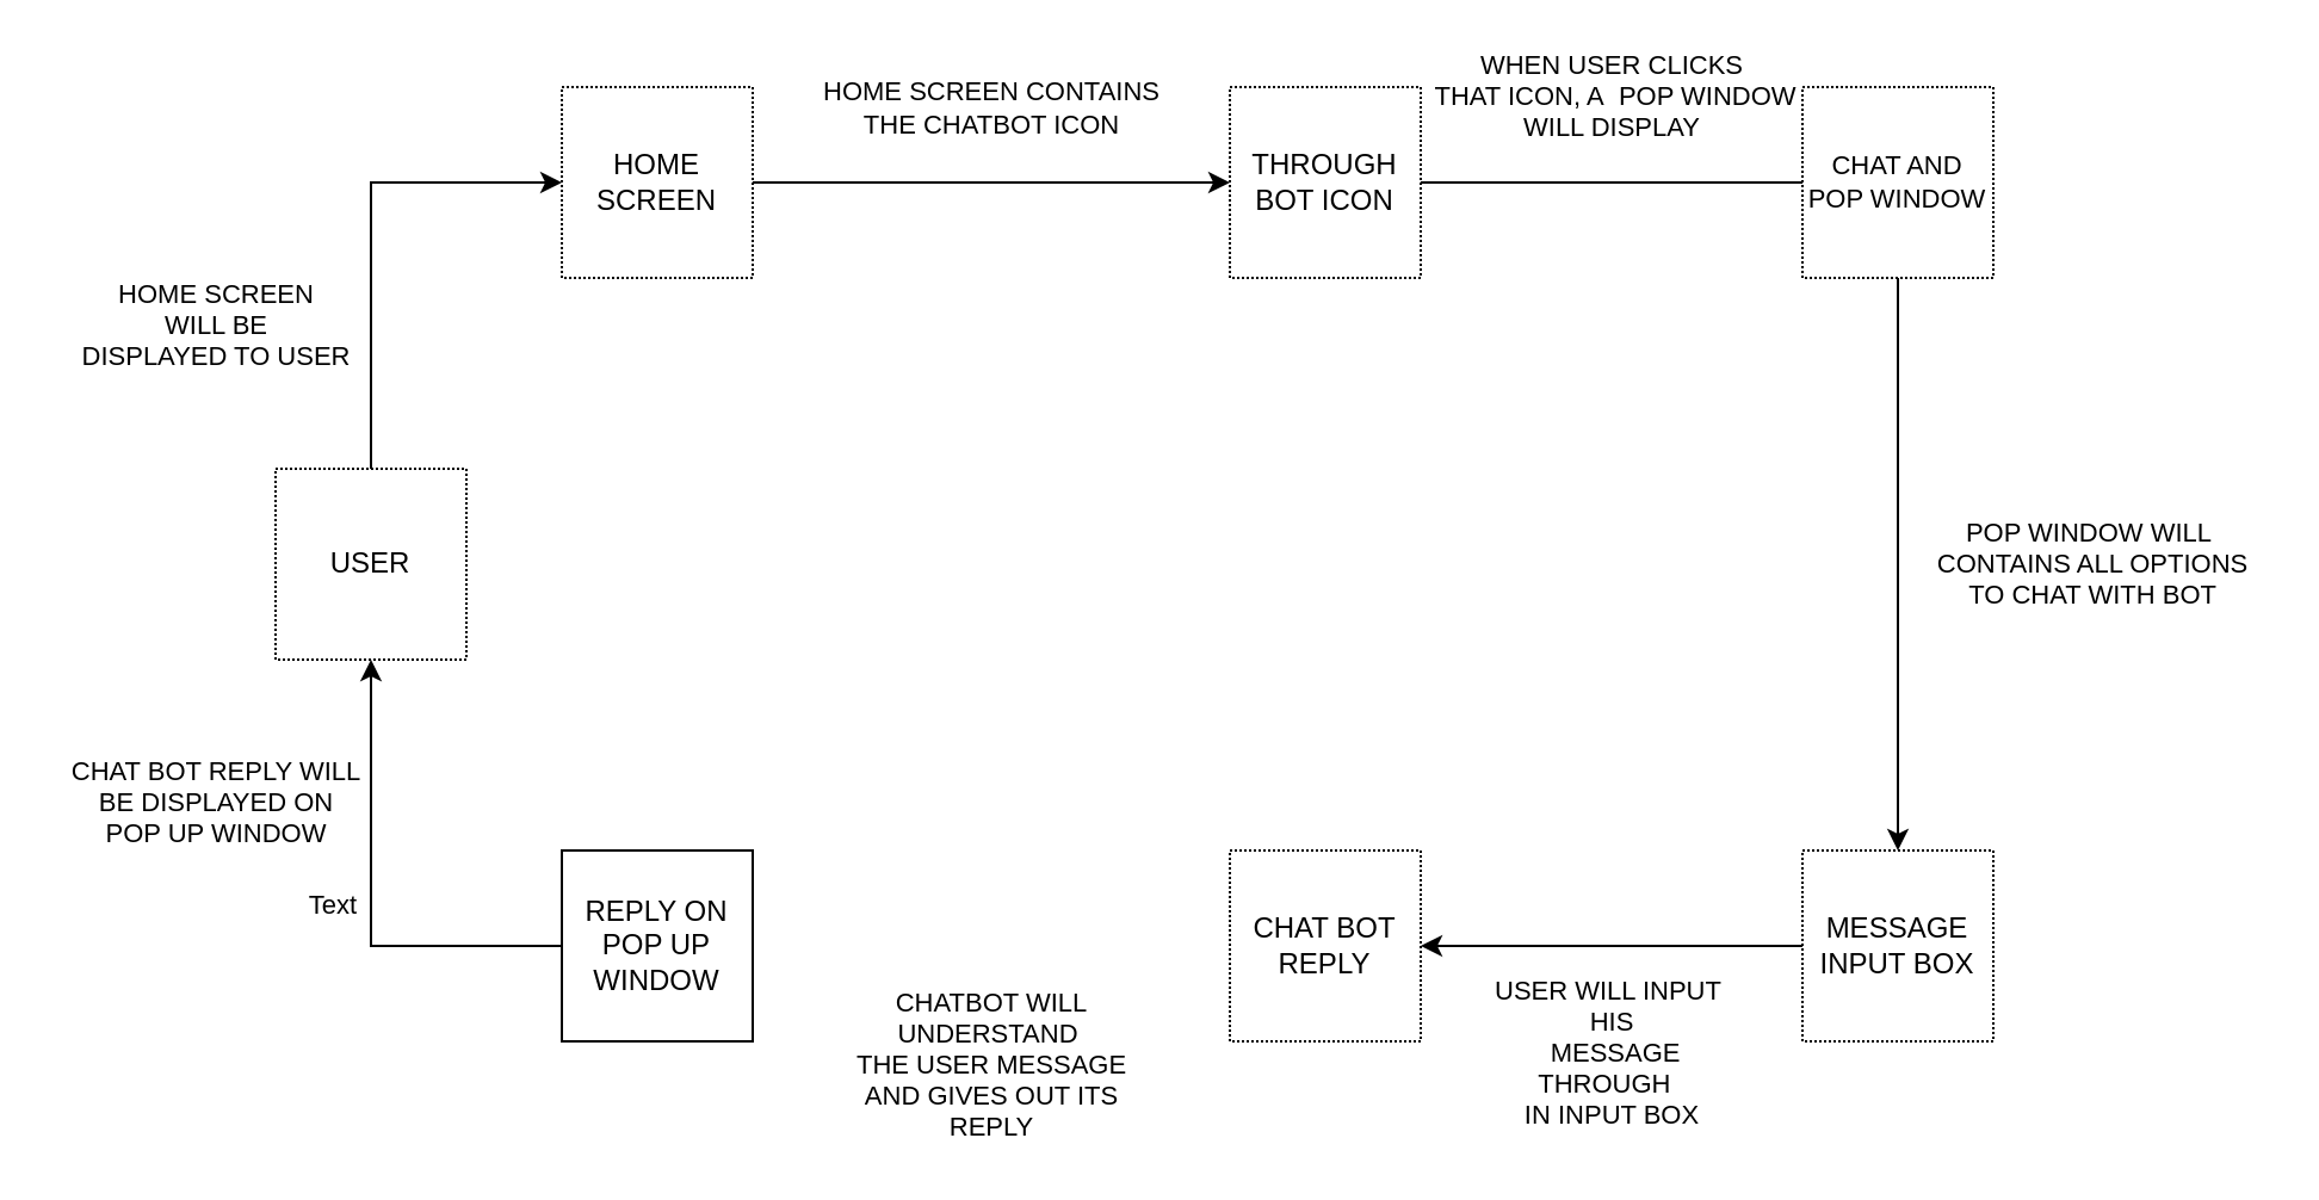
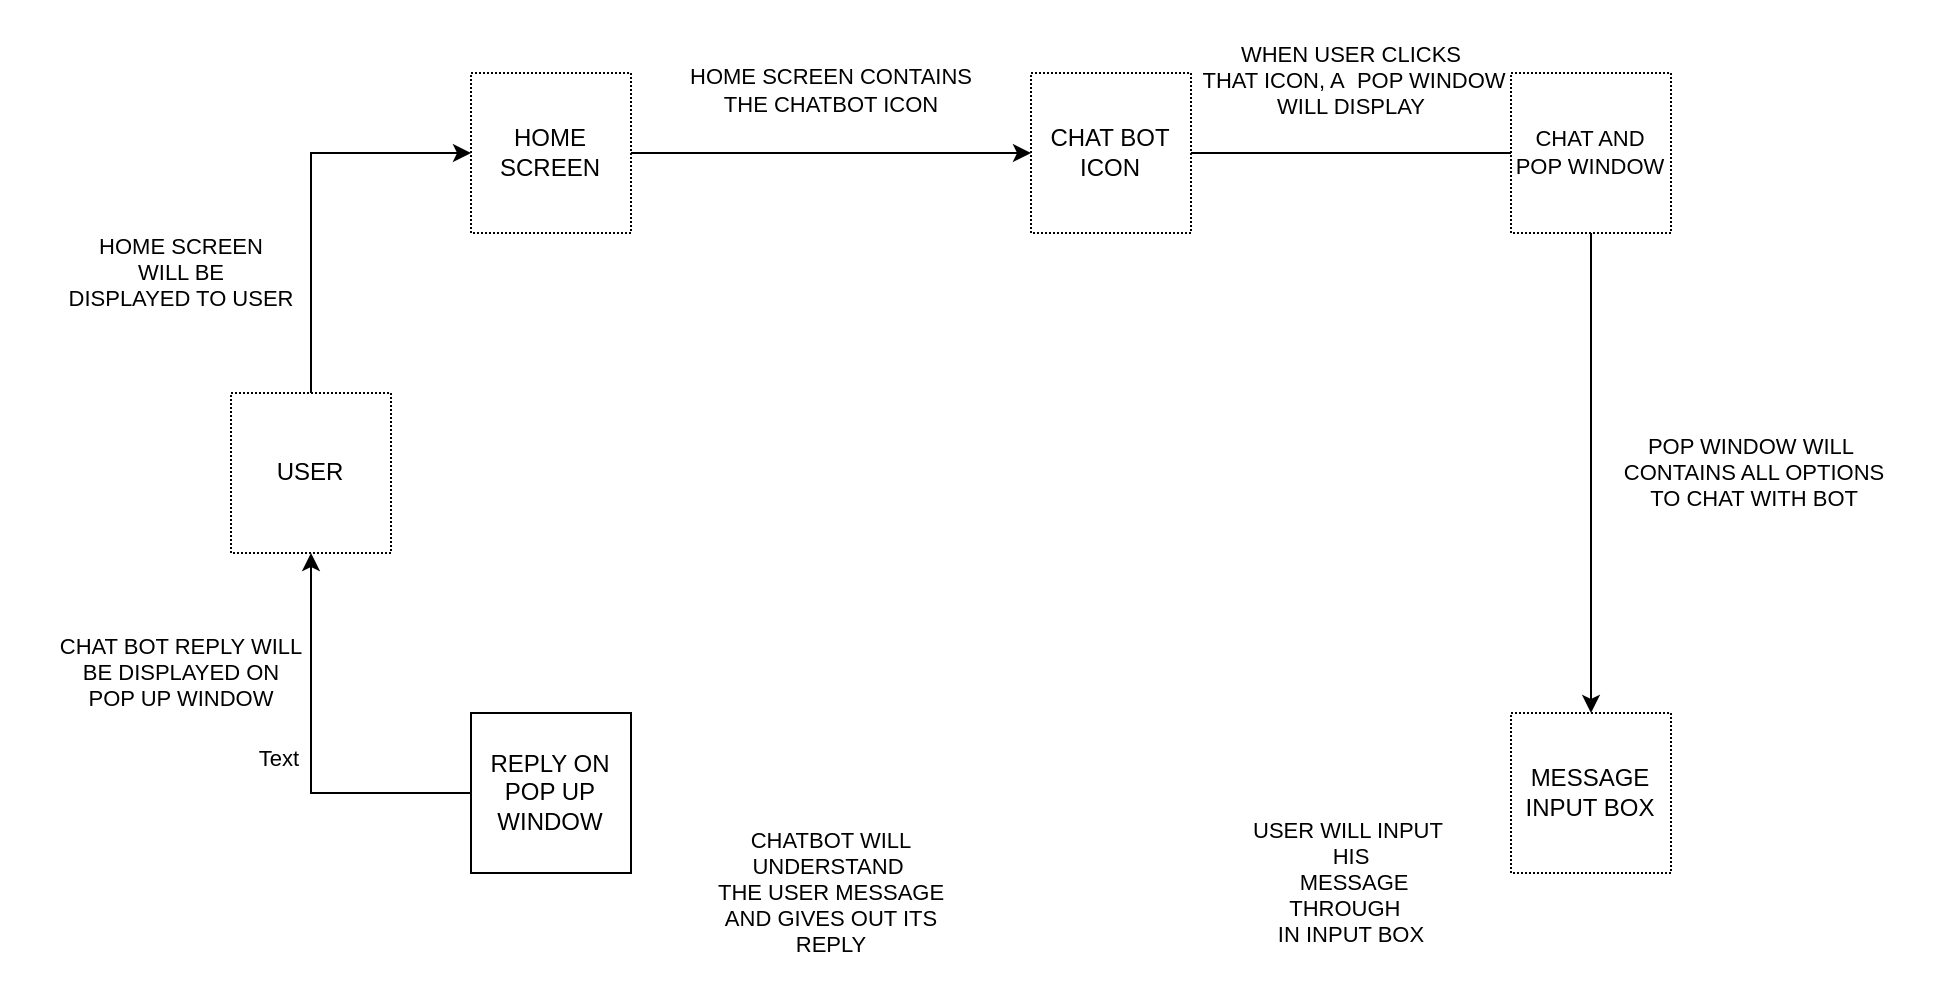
  <mxCell id="0" />
  <mxCell id="1" parent="0" />
  <mxCell id="2" style="edgeStyle=orthogonalEdgeStyle;rounded=0;orthogonalLoop=1;jettySize=auto;html=1;exitX=0.5;exitY=0;exitDx=0;exitDy=0;fontSize=12;entryX=0;entryY=0.5;entryDx=0;entryDy=0;" edge="1" parent="1" source="3" target="5"><mxGeometry relative="1" as="geometry"><mxPoint x="155" y="76" as="targetPoint" /></mxGeometry></mxCell>
  <mxCell id="3" value="USER" style="whiteSpace=wrap;html=1;aspect=fixed;dashed=1;dashPattern=1 1;fontSize=12;" vertex="1" parent="1"><mxGeometry x="115" y="196" width="80" height="80" as="geometry" /></mxCell>
  <mxCell id="4" style="edgeStyle=orthogonalEdgeStyle;rounded=0;orthogonalLoop=1;jettySize=auto;html=1;exitX=1;exitY=0.5;exitDx=0;exitDy=0;entryX=0;entryY=0.5;entryDx=0;entryDy=0;fontSize=12;" edge="1" parent="1" source="5" target="7"><mxGeometry relative="1" as="geometry" /></mxCell>
  <mxCell id="5" value="HOME SCREEN" style="whiteSpace=wrap;html=1;aspect=fixed;dashed=1;dashPattern=1 1;fontSize=12;" vertex="1" parent="1"><mxGeometry x="235" y="36" width="80" height="80" as="geometry" /></mxCell>
  <mxCell id="6" style="edgeStyle=orthogonalEdgeStyle;rounded=0;orthogonalLoop=1;jettySize=auto;html=1;exitX=1;exitY=0.5;exitDx=0;exitDy=0;entryX=0.5;entryY=0;entryDx=0;entryDy=0;fontSize=12;" edge="1" parent="1" source="7" target="9"><mxGeometry relative="1" as="geometry" /></mxCell>
- <mxCell id="7" value="THROUGH BOT ICON" style="whiteSpace=wrap;html=1;aspect=fixed;dashed=1;dashPattern=1 1;fontSize=12;" vertex="1" parent="1"><mxGeometry x="515" y="36" width="80" height="80" as="geometry" /></mxCell>
- <mxCell id="8" style="edgeStyle=orthogonalEdgeStyle;rounded=0;orthogonalLoop=1;jettySize=auto;html=1;exitX=0;exitY=0.5;exitDx=0;exitDy=0;fontSize=11;" edge="1" parent="1" source="9" target="10"><mxGeometry relative="1" as="geometry" /></mxCell>
+ <mxCell id="7" value="CHAT BOT ICON" style="whiteSpace=wrap;html=1;aspect=fixed;dashed=1;dashPattern=1 1;fontSize=12;" vertex="1" parent="1"><mxGeometry x="515" y="36" width="80" height="80" as="geometry" /></mxCell>
  <mxCell id="9" value="MESSAGE INPUT BOX" style="whiteSpace=wrap;html=1;aspect=fixed;dashed=1;dashPattern=1 1;fontSize=12;" vertex="1" parent="1"><mxGeometry x="755" y="356" width="80" height="80" as="geometry" /></mxCell>
- <mxCell id="10" value="CHAT BOT&lt;br&gt;REPLY" style="whiteSpace=wrap;html=1;aspect=fixed;dashed=1;dashPattern=1 1;fontSize=12;" vertex="1" parent="1"><mxGeometry x="515" y="356" width="80" height="80" as="geometry" /></mxCell>
  <mxCell id="11" style="edgeStyle=orthogonalEdgeStyle;rounded=0;orthogonalLoop=1;jettySize=auto;html=1;exitX=0;exitY=0.5;exitDx=0;exitDy=0;fontSize=12;entryX=0.5;entryY=1;entryDx=0;entryDy=0;" edge="1" parent="1" source="12" target="3"><mxGeometry relative="1" as="geometry"><mxPoint x="155" y="246" as="targetPoint" /></mxGeometry></mxCell>
  <mxCell id="12" value="REPLY ON POP UP WINDOW" style="whiteSpace=wrap;html=1;aspect=fixed;dashed=0;dashPattern=1 1;fontSize=12;" vertex="1" parent="1"><mxGeometry x="235" y="356" width="80" height="80" as="geometry" /></mxCell>
  <mxCell id="13" value="USER WILL INPUT&amp;nbsp;&lt;br&gt;HIS&lt;br style=&quot;font-size: 11px&quot;&gt;&amp;nbsp;MESSAGE&lt;br&gt;THROUGH&amp;nbsp;&amp;nbsp;&lt;br&gt;IN INPUT BOX" style="text;html=1;align=center;verticalAlign=middle;resizable=0;points=[];;autosize=1;fontSize=11;" vertex="1" parent="1"><mxGeometry x="620" y="406" width="110" height="70" as="geometry" /></mxCell>
  <mxCell id="14" value="CHATBOT WILL&lt;br&gt;UNDERSTAND&amp;nbsp;&lt;br&gt;THE USER MESSAGE&lt;br&gt;AND GIVES OUT ITS&lt;br&gt;REPLY&lt;br&gt;" style="text;html=1;align=center;verticalAlign=middle;resizable=0;points=[];;autosize=1;fontSize=11;" vertex="1" parent="1"><mxGeometry x="350" y="411" width="130" height="70" as="geometry" /></mxCell>
  <mxCell id="15" value="CHAT BOT REPLY WILL&lt;br&gt;BE DISPLAYED ON&lt;br&gt;POP UP WINDOW" style="text;html=1;align=center;verticalAlign=middle;resizable=0;points=[];;autosize=1;fontSize=11;" vertex="1" parent="1"><mxGeometry x="20" y="316" width="140" height="40" as="geometry" /></mxCell>
  <mxCell id="16" value="Text" style="text;html=1;align=center;verticalAlign=middle;resizable=0;points=[];;autosize=1;fontSize=11;" vertex="1" parent="1"><mxGeometry x="119" y="369" width="40" height="20" as="geometry" /></mxCell>
  <mxCell id="17" value="HOME SCREEN&lt;br&gt;WILL BE &lt;br&gt;DISPLAYED TO USER" style="text;html=1;align=center;verticalAlign=middle;resizable=0;points=[];;autosize=1;fontSize=11;" vertex="1" parent="1"><mxGeometry x="25" y="116" width="130" height="40" as="geometry" /></mxCell>
  <mxCell id="18" value="HOME SCREEN CONTAINS &lt;br&gt;THE CHATBOT ICON" style="text;html=1;align=center;verticalAlign=middle;resizable=0;points=[];;autosize=1;fontSize=11;" vertex="1" parent="1"><mxGeometry x="335" y="30" width="160" height="30" as="geometry" /></mxCell>
  <mxCell id="19" value="CHAT AND POP WINDOW" style="whiteSpace=wrap;html=1;aspect=fixed;dashed=1;dashPattern=1 1;fontSize=11;" vertex="1" parent="1"><mxGeometry x="755" y="36" width="80" height="80" as="geometry" /></mxCell>
  <mxCell id="20" value="WHEN USER CLICKS&lt;br&gt;&amp;nbsp;THAT ICON, A&amp;nbsp; POP WINDOW &lt;br&gt;WILL DISPLAY" style="text;html=1;align=center;verticalAlign=middle;resizable=0;points=[];;autosize=1;fontSize=11;" vertex="1" parent="1"><mxGeometry x="590" y="20" width="170" height="40" as="geometry" /></mxCell>
  <mxCell id="21" value="POP WINDOW WILL&lt;br&gt;&amp;nbsp;CONTAINS ALL OPTIONS&lt;br&gt;&amp;nbsp;TO CHAT WITH BOT" style="text;html=1;align=center;verticalAlign=middle;resizable=0;points=[];;autosize=1;fontSize=11;" vertex="1" parent="1"><mxGeometry x="800" y="216" width="150" height="40" as="geometry" /></mxCell>
